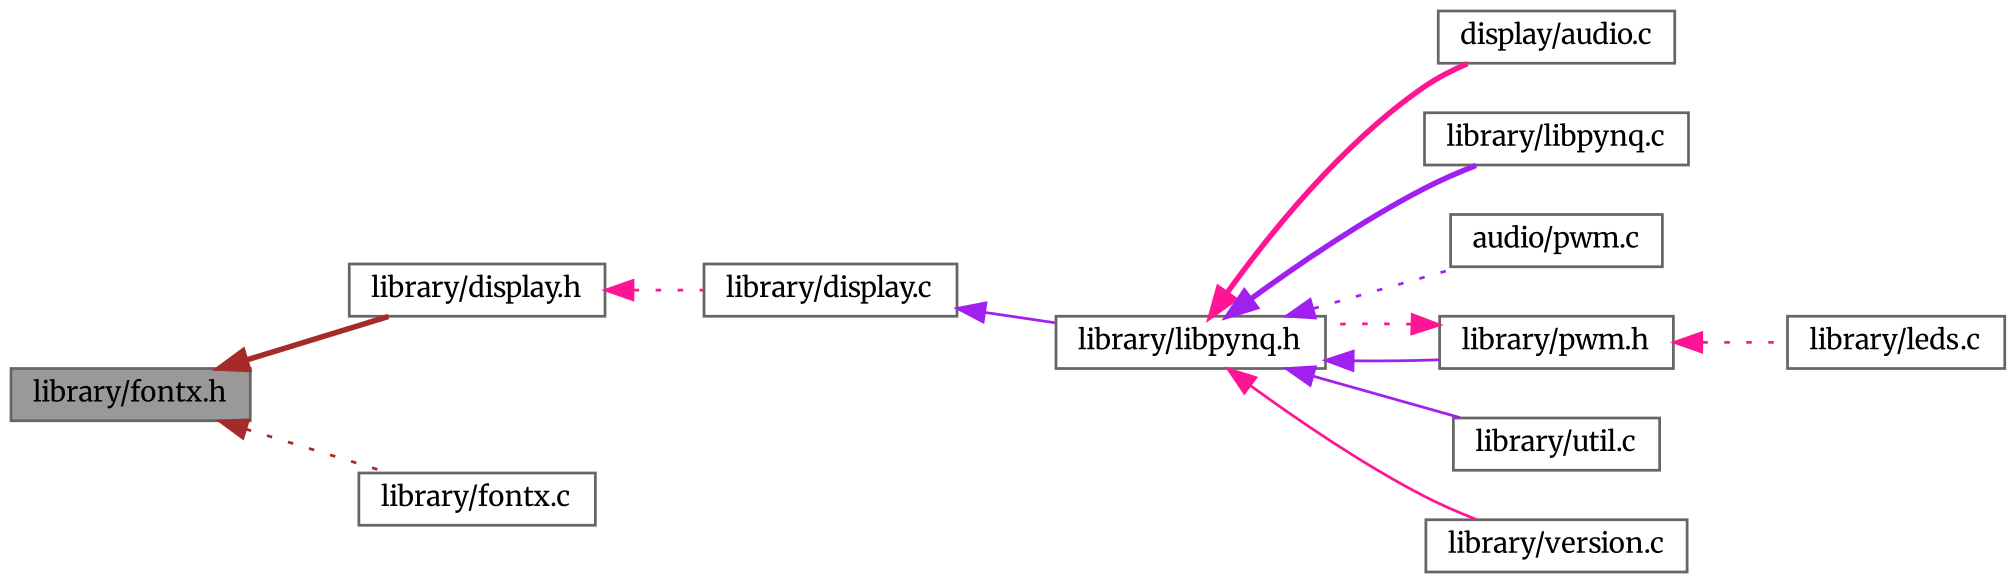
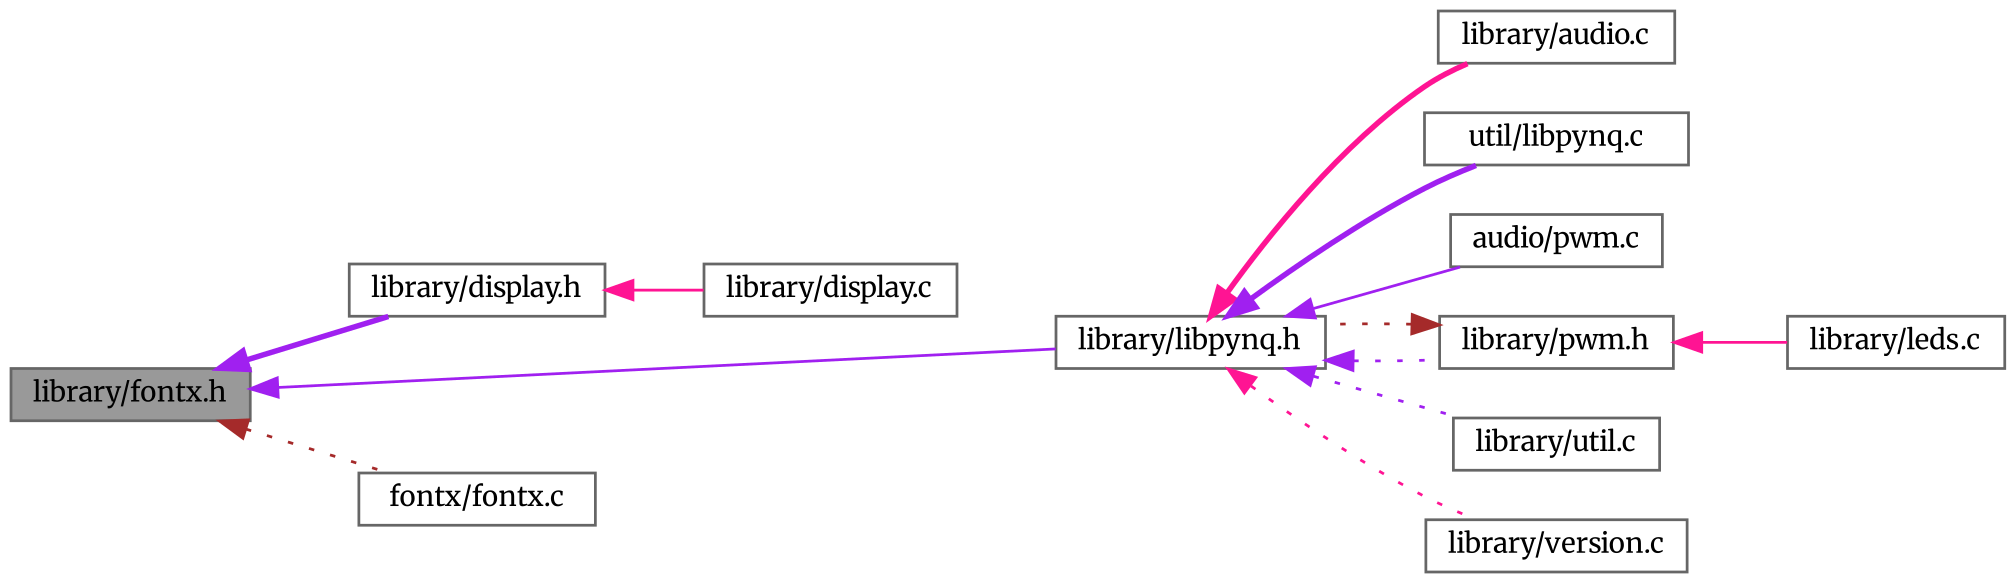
  digraph {
    fontname=Merriweather
    rankdir=LR
    node [color=grey40 fillcolor=white fontname=Merriweather fontsize=10 shape=box style=filled]
    edge [color=purple dir=back fontname=Merriweather fontsize=10 labelfontname=Helvetica labelfontsize=10 style=dotted]
    n1 [color=gray40 fillcolor=grey60 fontcolor=black height=0.2 label="library/fontx.h" width=0.4]
    n2 [height=0.2 label="library/display.h" width=0.4]
    n3 [height=0.2 label="library/libpynq.h" width=0.4]
-   n4 [height=0.2 label="library/fontx.c" width=0.4]
+   n4 [height=0.2 label="fontx/fontx.c" width=0.4]
    n5 [height=0.2 label="library/display.c" width=0.4]
-   n6 [height=0.2 label="display/audio.c" width=0.4]
-   n7 [height=0.2 label="library/libpynq.c" width=0.4]
+   n6 [height=0.2 label="library/audio.c" width=0.4]
+   n7 [height=0.2 label="util/libpynq.c" width=0.4]
    n8 [height=0.2 label="audio/pwm.c" width=0.4]
    n9 [height=0.2 label="library/pwm.h" width=0.4]
    n10 [height=0.2 label="library/util.c" width=0.4]
    n11 [height=0.2 label="library/version.c" width=0.4]
    n12 [height=0.2 label="library/leds.c" width=0.4]
-   n1 -> n2 [color=brown style=bold]
-   n5 -> n3 [style=solid]
+   n1 -> n2 [style=bold]
+   n1 -> n3 [style=solid]
    n1 -> n4 [color=brown]
-   n2 -> n5 [color=deeppink]
+   n2 -> n5 [color=deeppink style=solid]
    n3 -> n6 [color=deeppink style=bold]
    n3 -> n7 [style=bold]
-   n3 -> n8
-   n3 -> n9 [style=solid]
-   n3 -> n10 [style=solid]
-   n3 -> n11 [color=deeppink style=solid]
-   n9 -> n3 [color=deeppink]
-   n9 -> n12 [color=deeppink]
+   n3 -> n8 [style=solid]
+   n3 -> n9
+   n3 -> n10
+   n3 -> n11 [color=deeppink]
+   n9 -> n3 [color=brown]
+   n9 -> n12 [color=deeppink style=solid]
  }
